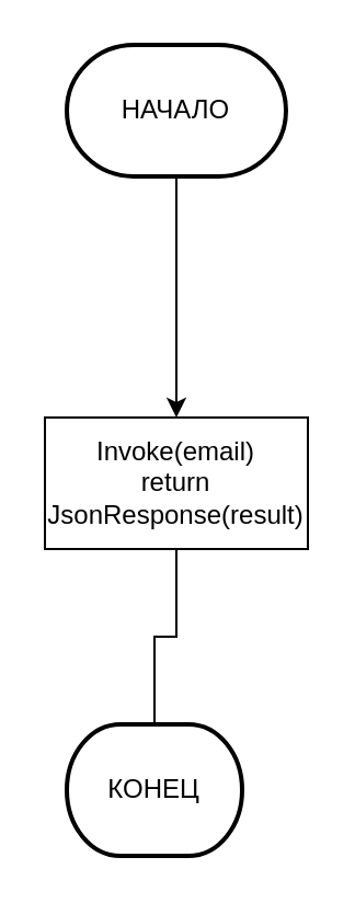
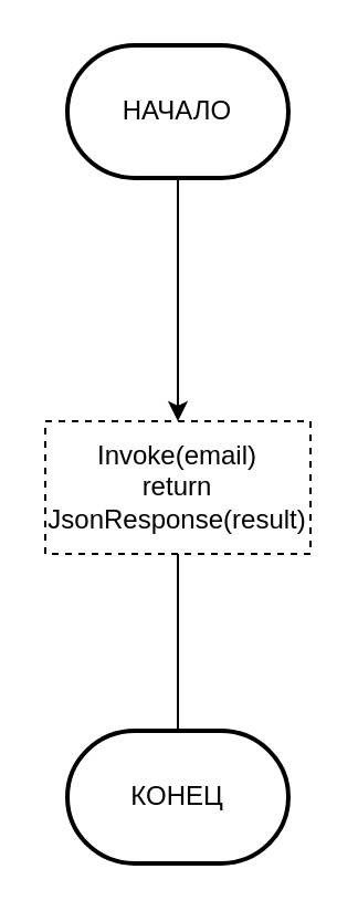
  <mxCell id="0" />
  <mxCell id="1" parent="0" />
  <mxCell id="2" style="edgeStyle=orthogonalEdgeStyle;rounded=0;orthogonalLoop=1;jettySize=auto;html=1;" edge="1" parent="1" source="3" target="5"><mxGeometry relative="1" as="geometry" /></mxCell>
  <mxCell id="3" value="НАЧАЛО" style="strokeWidth=2;html=1;shape=mxgraph.flowchart.terminator;whiteSpace=wrap;" vertex="1" parent="1"><mxGeometry x="30" y="20" width="100" height="60" as="geometry" /></mxCell>
  <mxCell id="4" style="edgeStyle=orthogonalEdgeStyle;rounded=0;orthogonalLoop=1;jettySize=auto;html=1;entryX=0.5;entryY=0;entryDx=0;entryDy=0;entryPerimeter=0;endArrow=none;" edge="1" parent="1" source="5" target="6"><mxGeometry relative="1" as="geometry" /></mxCell>
- <mxCell id="5" value="Invoke(email)&lt;br&gt;return JsonResponse(result)" style="rounded=0;whiteSpace=wrap;html=1;" vertex="1" parent="1"><mxGeometry x="20" y="190" width="120" height="60" as="geometry" /></mxCell>
- <mxCell id="6" value="КОНЕЦ" style="strokeWidth=2;html=1;shape=mxgraph.flowchart.terminator;whiteSpace=wrap;" vertex="1" parent="1"><mxGeometry x="30" y="330" width="80" height="60" as="geometry" /></mxCell>
+ <mxCell id="5" value="Invoke(email)&lt;br&gt;return JsonResponse(result)" style="rounded=0;whiteSpace=wrap;html=1;dashed=1;" vertex="1" parent="1"><mxGeometry x="20" y="190" width="120" height="60" as="geometry" /></mxCell>
+ <mxCell id="6" value="КОНЕЦ" style="strokeWidth=2;html=1;shape=mxgraph.flowchart.terminator;whiteSpace=wrap;" vertex="1" parent="1"><mxGeometry x="30" y="330" width="100" height="60" as="geometry" /></mxCell>
